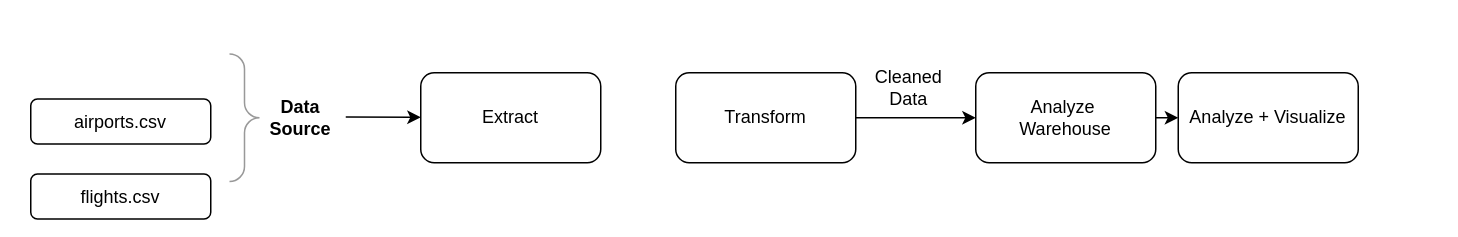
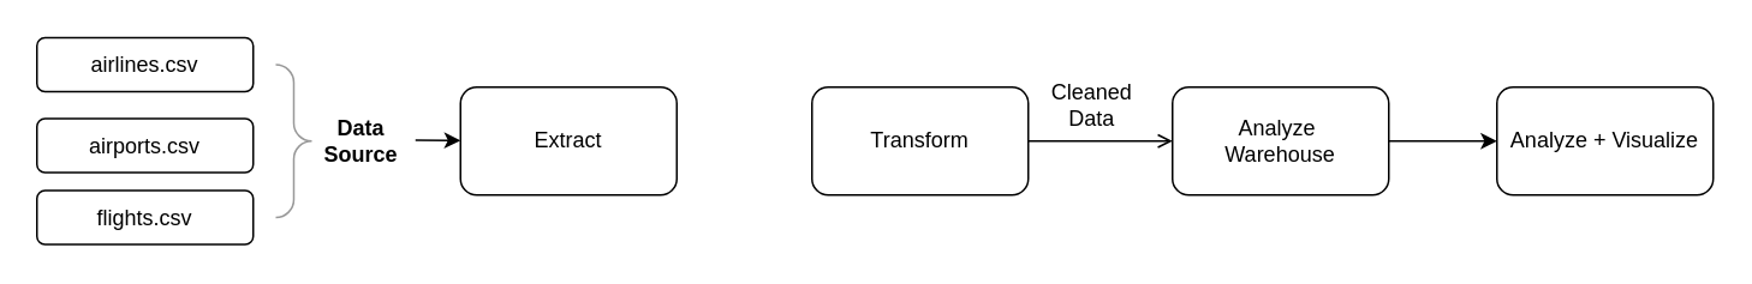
  <mxCell id="0" />
  <mxCell id="1" parent="0" />
+ <mxCell id="2" value="airlines.csv" style="rounded=1;whiteSpace=wrap;html=1;" parent="1" vertex="1"><mxGeometry x="20" y="20.5" width="120" height="30" as="geometry" /></mxCell>
  <mxCell id="3" value="&lt;b&gt;Data Source&lt;/b&gt;" style="text;html=1;align=center;verticalAlign=middle;whiteSpace=wrap;rounded=0;" parent="1" vertex="1"><mxGeometry x="170" y="63" width="60" height="30" as="geometry" /></mxCell>
  <mxCell id="4" value="" style="endArrow=classic;html=1;rounded=0;" parent="1" target="5" edge="1"><mxGeometry width="50" height="50" relative="1" as="geometry"><mxPoint x="230" y="77.5" as="sourcePoint" /><mxPoint x="270" y="78" as="targetPoint" /></mxGeometry></mxCell>
- <mxCell id="5" value="Extract" style="rounded=1;whiteSpace=wrap;html=1;" parent="1" vertex="1"><mxGeometry x="280" y="48" width="120" height="60" as="geometry" /></mxCell>
+ <mxCell id="5" value="Extract" style="rounded=1;whiteSpace=wrap;html=1;" parent="1" vertex="1"><mxGeometry x="255" y="48" width="120" height="60" as="geometry" /></mxCell>
  <mxCell id="6" value="Transform" style="rounded=1;whiteSpace=wrap;html=1;" parent="1" vertex="1"><mxGeometry x="450" y="48" width="120" height="60" as="geometry" /></mxCell>
  <mxCell id="7" value="Analyze&amp;nbsp;&lt;div&gt;Warehouse&lt;/div&gt;" style="rounded=1;whiteSpace=wrap;html=1;" parent="1" vertex="1"><mxGeometry x="650" y="48" width="120" height="60" as="geometry" /></mxCell>
- <mxCell id="8" value="" style="endArrow=classic;html=1;rounded=0;" parent="1" source="6" target="7" edge="1"><mxGeometry width="50" height="50" relative="1" as="geometry"><mxPoint x="550" y="128" as="sourcePoint" /><mxPoint x="600" y="78" as="targetPoint" /></mxGeometry></mxCell>
- <mxCell id="9" value="Analyze + Visualize" style="rounded=1;whiteSpace=wrap;html=1;" parent="1" vertex="1"><mxGeometry x="785" y="48" width="120" height="60" as="geometry" /></mxCell>
+ <mxCell id="8" value="" style="endArrow=open;html=1;rounded=0;" parent="1" source="6" target="7" edge="1"><mxGeometry width="50" height="50" relative="1" as="geometry"><mxPoint x="550" y="128" as="sourcePoint" /><mxPoint x="600" y="78" as="targetPoint" /></mxGeometry></mxCell>
+ <mxCell id="9" value="Analyze + Visualize" style="rounded=1;whiteSpace=wrap;html=1;" parent="1" vertex="1"><mxGeometry x="830" y="48" width="120" height="60" as="geometry" /></mxCell>
  <mxCell id="10" value="" style="endArrow=classic;html=1;rounded=0;" parent="1" source="7" target="9" edge="1"><mxGeometry width="50" height="50" relative="1" as="geometry"><mxPoint x="810" y="78" as="sourcePoint" /><mxPoint x="860" y="28" as="targetPoint" /></mxGeometry></mxCell>
  <mxCell id="11" value="Cleaned&lt;div&gt;Data&lt;/div&gt;" style="text;html=1;align=center;verticalAlign=middle;resizable=0;points=[];autosize=1;strokeColor=none;fillColor=none;" parent="1" vertex="1"><mxGeometry x="570" y="38" width="70" height="40" as="geometry" /></mxCell>
  <mxCell id="12" value="airports.csv" style="rounded=1;whiteSpace=wrap;html=1;" parent="1" vertex="1"><mxGeometry x="20" y="65.5" width="120" height="30" as="geometry" /></mxCell>
- <mxCell id="13" value="flights.csv" style="rounded=1;whiteSpace=wrap;html=1;" parent="1" vertex="1"><mxGeometry x="20" y="115.5" width="120" height="30" as="geometry" /></mxCell>
+ <mxCell id="13" value="flights.csv" style="rounded=1;whiteSpace=wrap;html=1;" parent="1" vertex="1"><mxGeometry x="20" y="105.5" width="120" height="30" as="geometry" /></mxCell>
  <mxCell id="14" value="" style="verticalLabelPosition=bottom;shadow=0;dashed=0;align=center;html=1;verticalAlign=top;strokeWidth=1;shape=mxgraph.mockup.markup.curlyBrace;whiteSpace=wrap;strokeColor=#999999;rotation=90;" parent="1" vertex="1"><mxGeometry x="120" y="68" width="85" height="20" as="geometry" /></mxCell>
